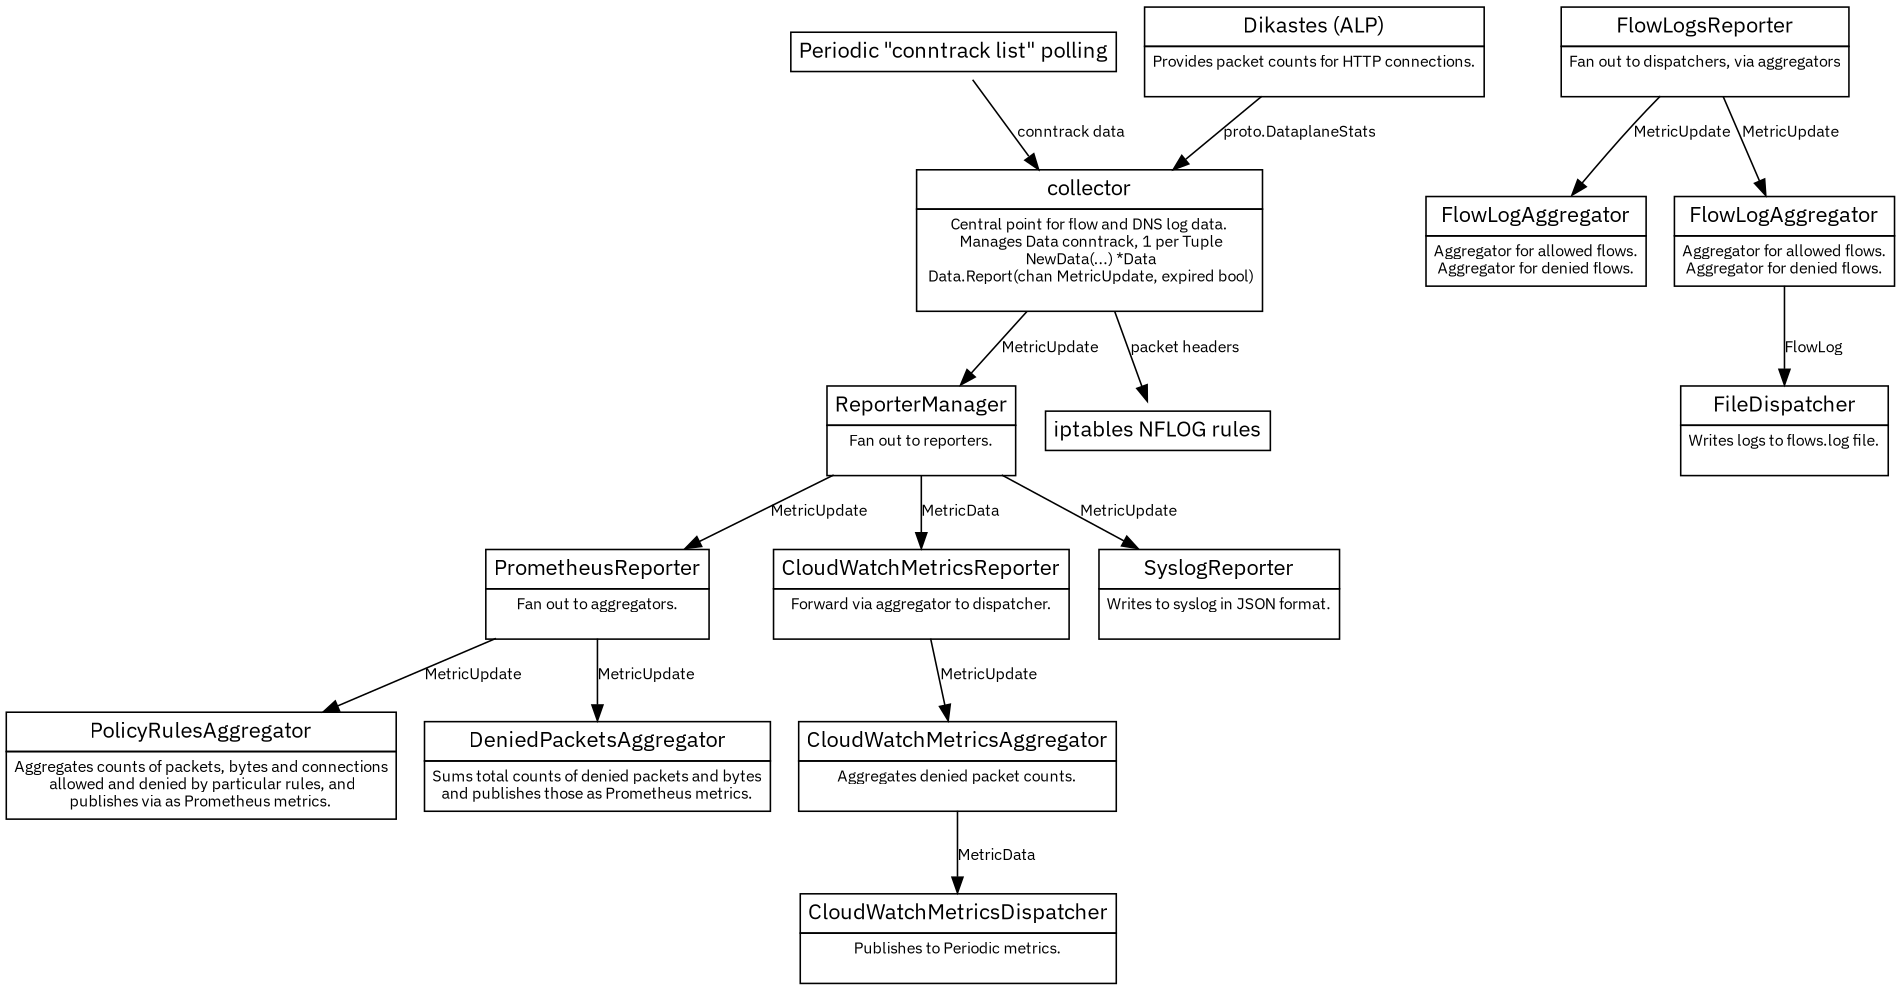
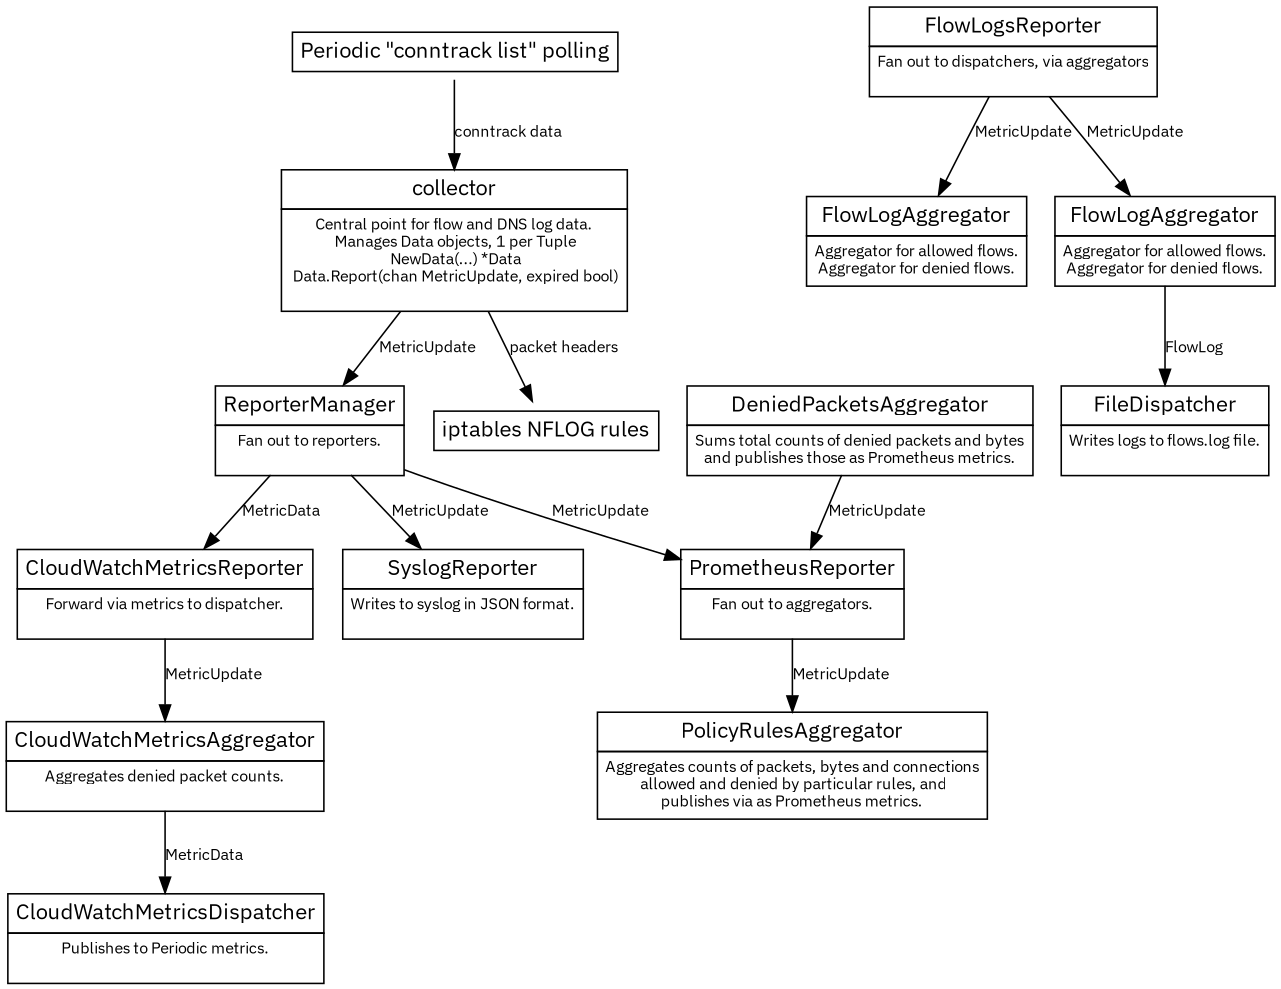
  digraph {
    fontname="IBM Plex Sans"
    labeljust=l
    node [fontname="IBM Plex Sans" margin=0 shape=none]
    edge [fontname="IBM Plex Sans" fontsize=10]
    n1 [label=<<table BORDER="0" CELLBORDER="1" CELLSPACING="0" CELLPADDING="4">           <tr><td><font point-size="14">Periodic "conntrack list" polling</font></td></tr>         </table>>]
-   n2 [label=<<table BORDER="0" CELLBORDER="1" CELLSPACING="0" CELLPADDING="4">           <tr><td><font point-size="14">collector</font></td></tr>           <tr><td><font point-size="10">Central point for flow and DNS log data.<br/> Manages Data conntrack, 1 per Tuple<br/> NewData(...) *Data<br/> Data.Report(chan MetricUpdate, expired bool)<br/> </font></td></tr>         </table>>]
+   n2 [label=<<table BORDER="0" CELLBORDER="1" CELLSPACING="0" CELLPADDING="4">           <tr><td><font point-size="14">collector</font></td></tr>           <tr><td><font point-size="10">Central point for flow and DNS log data.<br/> Manages Data objects, 1 per Tuple<br/> NewData(...) *Data<br/> Data.Report(chan MetricUpdate, expired bool)<br/> </font></td></tr>         </table>>]
    n3 [label=<<table BORDER="0" CELLBORDER="1" CELLSPACING="0" CELLPADDING="4">           <tr><td><font point-size="14">ReporterManager</font></td></tr>           <tr><td><font point-size="10">Fan out to reporters.<br/> </font></td></tr>         </table>>]
    n4 [label=<<table BORDER="0" CELLBORDER="1" CELLSPACING="0" CELLPADDING="4">           <tr><td><font point-size="14">iptables NFLOG rules</font></td></tr>         </table>>]
    n5 [label=<<table BORDER="0" CELLBORDER="1" CELLSPACING="0" CELLPADDING="4">           <tr><td><font point-size="14">PrometheusReporter</font></td></tr>           <tr><td><font point-size="10">Fan out to aggregators.<br/> </font></td></tr>         </table>>]
-   n6 [label=<<table BORDER="0" CELLBORDER="1" CELLSPACING="0" CELLPADDING="4">           <tr><td><font point-size="14">CloudWatchMetricsReporter</font></td></tr>           <tr><td><font point-size="10">Forward via aggregator to dispatcher.<br/> </font></td></tr>         </table>>]
+   n6 [label=<<table BORDER="0" CELLBORDER="1" CELLSPACING="0" CELLPADDING="4">           <tr><td><font point-size="14">CloudWatchMetricsReporter</font></td></tr>           <tr><td><font point-size="10">Forward via metrics to dispatcher.<br/> </font></td></tr>         </table>>]
    n7 [label=<<table BORDER="0" CELLBORDER="1" CELLSPACING="0" CELLPADDING="4">           <tr><td><font point-size="14">SyslogReporter</font></td></tr>           <tr><td><font point-size="10">Writes to syslog in JSON format.<br/> </font></td></tr>         </table>>]
-   n8 [label=<<table BORDER="0" CELLBORDER="1" CELLSPACING="0" CELLPADDING="4">           <tr><td><font point-size="14">Dikastes (ALP)</font></td></tr>           <tr><td><font point-size="10">Provides packet counts for HTTP connections.<br/> </font></td></tr>         </table>>]
    n9 [label=<<table BORDER="0" CELLBORDER="1" CELLSPACING="0" CELLPADDING="4">           <tr><td><font point-size="14">PolicyRulesAggregator</font></td></tr>           <tr><td><font point-size="10">Aggregates counts of packets, bytes and connections<br/> allowed and denied by particular rules, and<br/> publishes via as Prometheus metrics. </font></td></tr>         </table>>]
    n10 [label=<<table BORDER="0" CELLBORDER="1" CELLSPACING="0" CELLPADDING="4">           <tr><td><font point-size="14">DeniedPacketsAggregator</font></td></tr>           <tr><td><font point-size="10">Sums total counts of denied packets and bytes<br/> and publishes those as Prometheus metrics. </font></td></tr>         </table>>]
    n11 [label=<<table BORDER="0" CELLBORDER="1" CELLSPACING="0" CELLPADDING="4">           <tr><td><font point-size="14">FlowLogsReporter</font></td></tr>           <tr><td><font point-size="10">Fan out to dispatchers, via aggregators<br/> </font></td></tr>         </table>>]
    n12 [label=<<table BORDER="0" CELLBORDER="1" CELLSPACING="0" CELLPADDING="4">           <tr><td><font point-size="14">FlowLogAggregator</font></td></tr>           <tr><td><font point-size="10">Aggregator for allowed flows.<br/> Aggregator for denied flows. </font></td></tr>         </table>>]
    n13 [label=<<table BORDER="0" CELLBORDER="1" CELLSPACING="0" CELLPADDING="4">           <tr><td><font point-size="14">FlowLogAggregator</font></td></tr>           <tr><td><font point-size="10">Aggregator for allowed flows.<br/> Aggregator for denied flows. </font></td></tr>         </table>>]
    n14 [label=<<table BORDER="0" CELLBORDER="1" CELLSPACING="0" CELLPADDING="4">           <tr><td><font point-size="14">CloudWatchMetricsAggregator</font></td></tr>           <tr><td><font point-size="10">Aggregates denied packet counts.<br/> </font></td></tr>         </table>>]
    n15 [label=<<table BORDER="0" CELLBORDER="1" CELLSPACING="0" CELLPADDING="4">           <tr><td><font point-size="14">FileDispatcher</font></td></tr>           <tr><td><font point-size="10">Writes logs to flows.log file.<br/> </font></td></tr>         </table>>]
    n16 [label=<<table BORDER="0" CELLBORDER="1" CELLSPACING="0" CELLPADDING="4">           <tr><td><font point-size="14">CloudWatchMetricsDispatcher</font></td></tr>           <tr><td><font point-size="10">Publishes to Periodic metrics.<br/> </font></td></tr>         </table>>]
    n1 -> n2 [label="conntrack data"]
    n2 -> n3 [label=MetricUpdate]
    n2 -> n4 [label="packet headers"]
    n3 -> n5 [label=MetricUpdate]
    n3 -> n6 [label=MetricData]
    n3 -> n7 [label=MetricUpdate]
    n5 -> n9 [label=MetricUpdate]
-   n5 -> n10 [label=MetricUpdate]
+   n10 -> n5 [label=MetricUpdate]
    n6 -> n14 [label=MetricUpdate]
-   n8 -> n2 [label="proto.DataplaneStats"]
    n11 -> n12 [label=MetricUpdate]
    n11 -> n13 [label=MetricUpdate]
    n13 -> n15 [label=FlowLog]
    n14 -> n16 [label=MetricData]
  }
